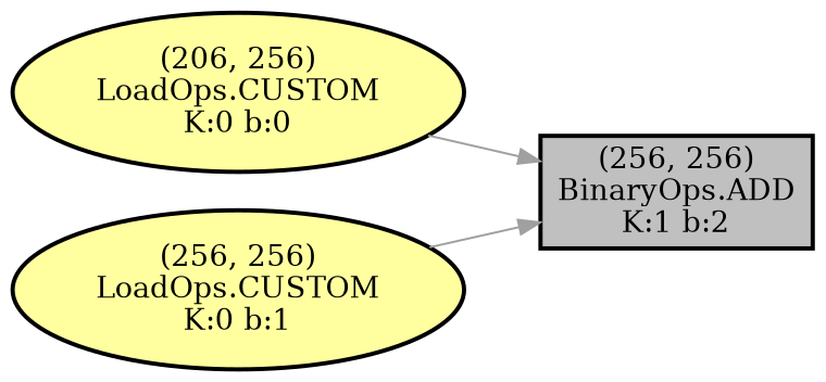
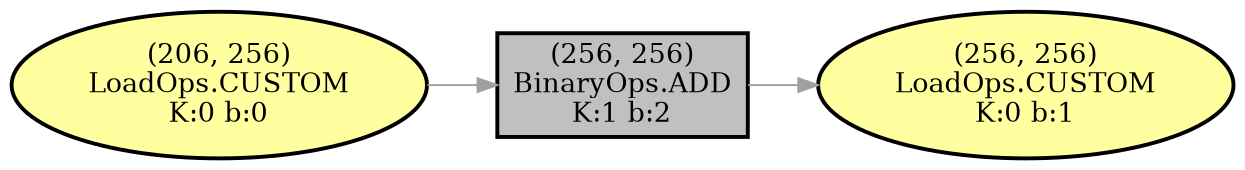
  strict digraph {
    rankdir=LR
    node [color=black fillcolor="#FFFFa0" style="filled,bold"]
    edge [color="#a0a0a0"]
    n1 [label="(206, 256)\nLoadOps.CUSTOM\nK:0 b:0"]
    n2 [fillcolor="#c0c0c0" label="(256, 256)\nBinaryOps.ADD\nK:1 b:2" shape=box]
    n3 [label="(256, 256)\nLoadOps.CUSTOM\nK:0 b:1"]
    n1 -> n2
-   n3 -> n2
+   n2 -> n3
  }
